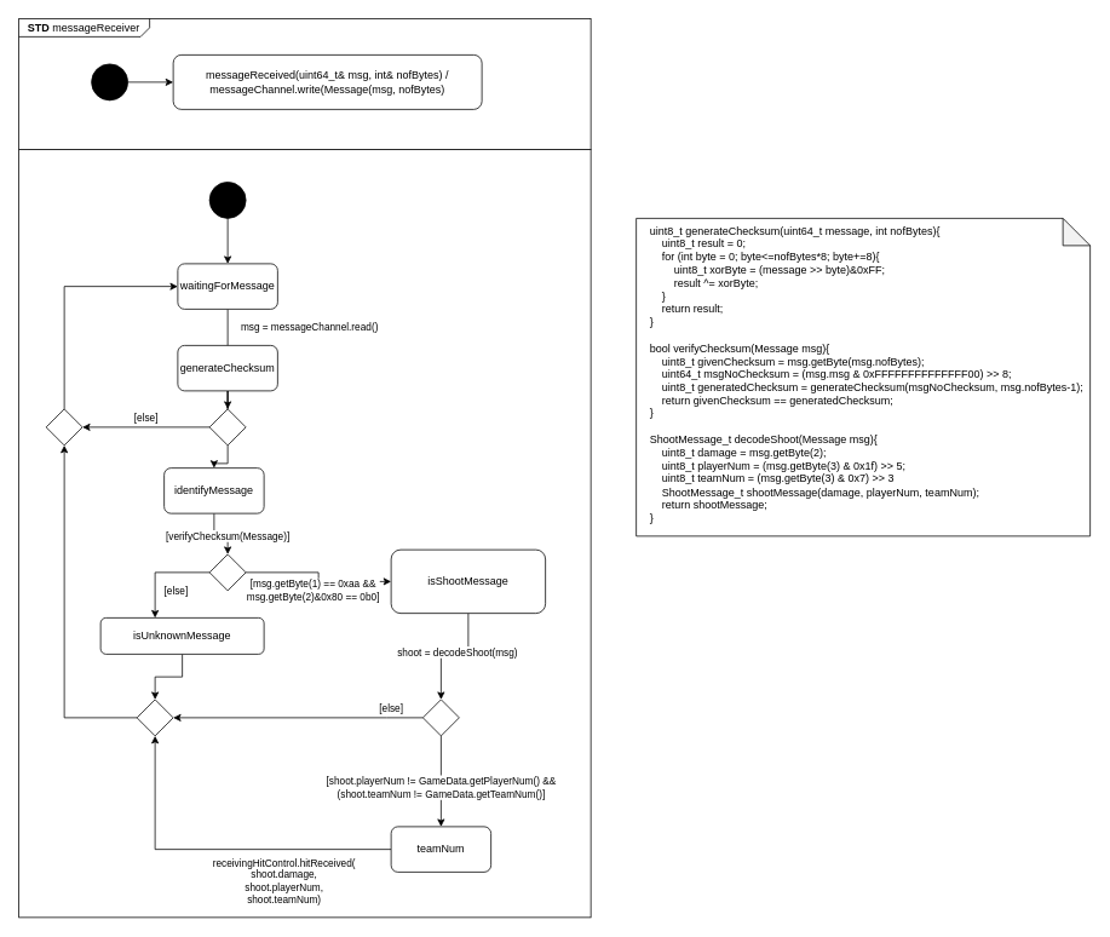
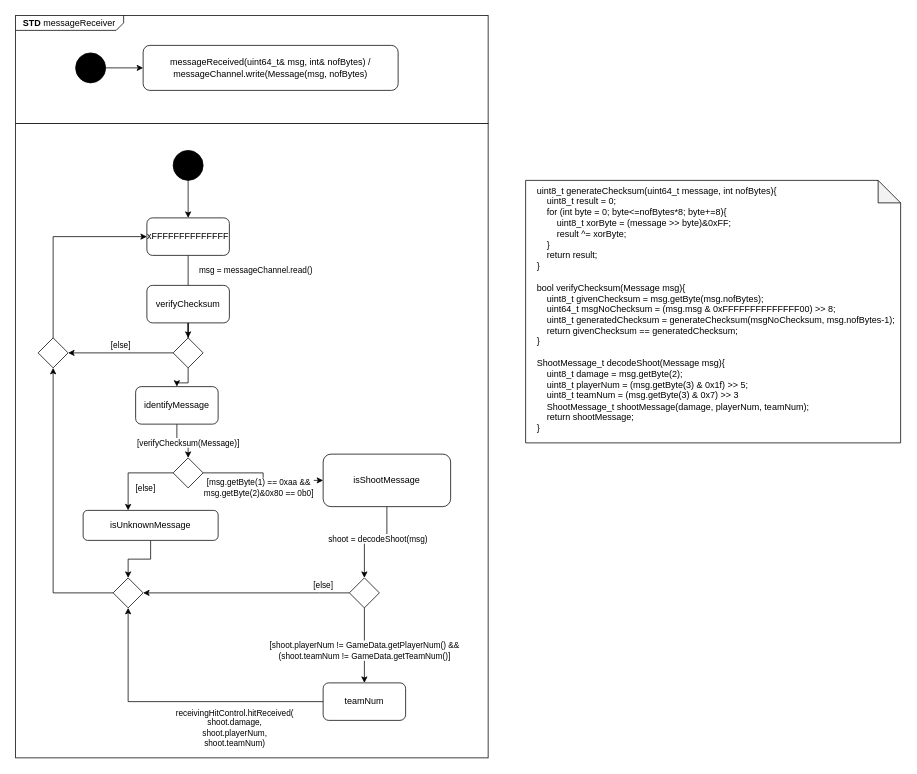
  <mxCell id="0" />
  <mxCell id="1" parent="0" />
  <mxCell id="2" value="" style="group" parent="1" vertex="1" connectable="0"><mxGeometry x="20" y="20" width="630" height="990" as="geometry" /></mxCell>
  <mxCell id="3" value="" style="rounded=0;whiteSpace=wrap;html=1;" parent="2" vertex="1"><mxGeometry y="144.175" width="630" height="845.825" as="geometry" /></mxCell>
  <mxCell id="4" value="&lt;p style=&quot;margin:0px;margin-top:4px;margin-left:10px;text-align:left;&quot;&gt;&lt;b&gt;STD &lt;/b&gt;messageReceiver&lt;/p&gt;" style="html=1;shape=mxgraph.sysml.package;html=1;overflow=fill;whiteSpace=wrap;labelX=144.34;" parent="2" vertex="1"><mxGeometry width="630" height="144.175" as="geometry" /></mxCell>
  <mxCell id="5" style="edgeStyle=orthogonalEdgeStyle;rounded=0;orthogonalLoop=1;jettySize=auto;html=1;" parent="1" source="6" target="8" edge="1"><mxGeometry relative="1" as="geometry" /></mxCell>
  <mxCell id="6" value="" style="shape=ellipse;html=1;fillColor=strokeColor;fontSize=18;fontColor=#ffffff;" parent="1" vertex="1"><mxGeometry x="230" y="200" width="40" height="40" as="geometry" /></mxCell>
  <mxCell id="7" value="msg = messageChannel.read()" style="edgeStyle=orthogonalEdgeStyle;rounded=0;orthogonalLoop=1;jettySize=auto;html=1;endArrow=none;" parent="1" source="8" target="29" edge="1"><mxGeometry y="90" relative="1" as="geometry"><mxPoint x="250" y="390" as="targetPoint" /><mxPoint as="offset" /></mxGeometry></mxCell>
- <mxCell id="8" value="waitingForMessage" style="shape=rect;rounded=1;html=1;whiteSpace=wrap;align=center;" parent="1" vertex="1"><mxGeometry x="195" y="290" width="110" height="50" as="geometry" /></mxCell>
+ <mxCell id="8" value="xFFFFFFFFFFFFFF" style="shape=rect;rounded=1;html=1;whiteSpace=wrap;align=center;" parent="1" vertex="1"><mxGeometry x="195" y="290" width="110" height="50" as="geometry" /></mxCell>
  <mxCell id="9" value="messageReceived(uint64_t&amp;amp; msg, int&amp;amp; nofBytes) / messageChannel.write(Message(msg, nofBytes)" style="shape=rect;rounded=1;html=1;whiteSpace=wrap;align=center;" parent="1" vertex="1"><mxGeometry x="190" y="60" width="340" height="60" as="geometry" /></mxCell>
  <mxCell id="10" style="edgeStyle=orthogonalEdgeStyle;rounded=0;orthogonalLoop=1;jettySize=auto;html=1;" parent="1" source="11" target="9" edge="1"><mxGeometry relative="1" as="geometry" /></mxCell>
  <mxCell id="11" value="" style="shape=ellipse;html=1;fillColor=strokeColor;fontSize=18;fontColor=#ffffff;" parent="1" vertex="1"><mxGeometry x="100" y="70" width="40" height="40" as="geometry" /></mxCell>
  <mxCell id="12" style="edgeStyle=orthogonalEdgeStyle;rounded=0;orthogonalLoop=1;jettySize=auto;html=1;" parent="1" source="13" target="16" edge="1"><mxGeometry relative="1" as="geometry" /></mxCell>
  <mxCell id="13" value="identifyMessage" style="shape=rect;rounded=1;html=1;whiteSpace=wrap;align=center;" parent="1" vertex="1"><mxGeometry x="180" y="515" width="110" height="50" as="geometry" /></mxCell>
  <mxCell id="14" value="[else]" style="edgeStyle=orthogonalEdgeStyle;rounded=0;orthogonalLoop=1;jettySize=auto;html=1;" parent="1" source="16" target="20" edge="1"><mxGeometry x="-0.333" y="20" relative="1" as="geometry"><mxPoint x="110" y="630" as="targetPoint" /><Array as="points"><mxPoint x="170" y="630" /></Array><mxPoint as="offset" /></mxGeometry></mxCell>
  <mxCell id="15" value="[msg.getByte(1) == 0xaa &amp;amp;&amp;amp; &lt;br&gt;msg.getByte(2)&amp;amp;0x80 == 0b0]" style="edgeStyle=orthogonalEdgeStyle;rounded=0;orthogonalLoop=1;jettySize=auto;html=1;" parent="1" source="16" edge="1" target="18"><mxGeometry x="-0.125" y="-20" relative="1" as="geometry"><mxPoint x="400" y="630" as="targetPoint" /><mxPoint as="offset" /></mxGeometry></mxCell>
  <mxCell id="16" value="" style="rhombus;whiteSpace=wrap;html=1;" parent="1" vertex="1"><mxGeometry x="230" y="610" width="40" height="40" as="geometry" /></mxCell>
  <mxCell id="17" value="shoot = decodeShoot(msg)" style="edgeStyle=orthogonalEdgeStyle;rounded=0;orthogonalLoop=1;jettySize=auto;html=1;" parent="1" source="18" target="25" edge="1"><mxGeometry x="-0.043" y="-5" relative="1" as="geometry"><mxPoint as="offset" /></mxGeometry></mxCell>
  <mxCell id="18" value="isShootMessage" style="shape=rect;rounded=1;html=1;whiteSpace=wrap;align=center;" parent="1" vertex="1"><mxGeometry x="430" y="605" width="170" height="70" as="geometry" /></mxCell>
  <mxCell id="19" style="edgeStyle=orthogonalEdgeStyle;rounded=0;orthogonalLoop=1;jettySize=auto;html=1;" parent="1" source="20" target="22" edge="1"><mxGeometry relative="1" as="geometry" /></mxCell>
  <mxCell id="20" value="isUnknownMessage" style="shape=rect;rounded=1;html=1;whiteSpace=wrap;align=center;" parent="1" vertex="1"><mxGeometry x="110" y="680" width="180" height="40" as="geometry" /></mxCell>
  <mxCell id="21" style="edgeStyle=orthogonalEdgeStyle;rounded=0;orthogonalLoop=1;jettySize=auto;html=1;" parent="1" source="22" target="32" edge="1"><mxGeometry relative="1" as="geometry"><mxPoint x="70" y="520" as="targetPoint" /><Array as="points"><mxPoint x="70" y="790" /></Array></mxGeometry></mxCell>
  <mxCell id="22" value="" style="rhombus;whiteSpace=wrap;html=1;" parent="1" vertex="1"><mxGeometry x="150" y="770" width="40" height="40" as="geometry" /></mxCell>
  <mxCell id="23" value="[shoot.playerNum != GameData.getPlayerNum() &amp;amp;&amp;amp; &lt;br&gt;(shoot.teamNum != GameData.getTeamNum()]" style="edgeStyle=orthogonalEdgeStyle;rounded=0;orthogonalLoop=1;jettySize=auto;html=1;" parent="1" source="25" target="27" edge="1"><mxGeometry x="0.543" y="-20" relative="1" as="geometry"><mxPoint x="380" y="710" as="targetPoint" /><Array as="points"><mxPoint x="485" y="880" /><mxPoint x="485" y="880" /></Array><mxPoint x="20" y="-20" as="offset" /></mxGeometry></mxCell>
  <mxCell id="24" value="[else]" style="edgeStyle=orthogonalEdgeStyle;rounded=0;orthogonalLoop=1;jettySize=auto;html=1;" parent="1" source="25" target="22" edge="1"><mxGeometry x="-0.746" y="-10" relative="1" as="geometry"><Array as="points"><mxPoint x="425" y="790" /></Array><mxPoint as="offset" /></mxGeometry></mxCell>
  <mxCell id="25" value="" style="rhombus;whiteSpace=wrap;html=1;" parent="1" vertex="1"><mxGeometry x="465" y="770" width="40" height="40" as="geometry" /></mxCell>
  <mxCell id="26" value="receivingHitControl.hitReceived(&lt;br&gt;shoot.damage,&lt;br&gt;shoot.playerNum,&lt;br&gt;shoot.teamNum)" style="edgeStyle=orthogonalEdgeStyle;rounded=0;orthogonalLoop=1;jettySize=auto;html=1;" parent="1" source="27" target="22" edge="1"><mxGeometry x="-0.385" y="35" relative="1" as="geometry"><mxPoint as="offset" /></mxGeometry></mxCell>
  <mxCell id="27" value="teamNum" style="shape=rect;rounded=1;html=1;whiteSpace=wrap;align=center;" parent="1" vertex="1"><mxGeometry x="430" y="910" width="110" height="50" as="geometry" /></mxCell>
  <mxCell id="28" style="edgeStyle=orthogonalEdgeStyle;rounded=0;orthogonalLoop=1;jettySize=auto;html=1;" parent="1" source="29" target="35" edge="1"><mxGeometry relative="1" as="geometry" /></mxCell>
- <mxCell id="29" value="generateChecksum" style="shape=rect;rounded=1;html=1;whiteSpace=wrap;align=center;" parent="1" vertex="1"><mxGeometry x="195" y="380" width="110" height="50" as="geometry" /></mxCell>
+ <mxCell id="29" value="verifyChecksum" style="shape=rect;rounded=1;html=1;whiteSpace=wrap;align=center;" parent="1" vertex="1"><mxGeometry x="195" y="380" width="110" height="50" as="geometry" /></mxCell>
  <mxCell id="30" value="&lt;div&gt;&amp;nbsp; &amp;nbsp; uint8_t generateChecksum(uint64_t message, int nofBytes){&lt;/div&gt;&lt;div&gt;&amp;nbsp; &amp;nbsp; &amp;nbsp; &amp;nbsp; uint8_t result = 0;&lt;/div&gt;&lt;div&gt;&amp;nbsp; &amp;nbsp; &amp;nbsp; &amp;nbsp; for (int byte = 0; byte&amp;lt;=nofBytes*8; byte+=8){&lt;/div&gt;&lt;div&gt;&amp;nbsp; &amp;nbsp; &amp;nbsp; &amp;nbsp; &amp;nbsp; &amp;nbsp; uint8_t xorByte = (message &amp;gt;&amp;gt; byte)&amp;amp;0xFF;&lt;/div&gt;&lt;div&gt;&amp;nbsp; &amp;nbsp; &amp;nbsp; &amp;nbsp; &amp;nbsp; &amp;nbsp; result ^= xorByte;&lt;/div&gt;&lt;div&gt;&amp;nbsp; &amp;nbsp; &amp;nbsp; &amp;nbsp; }&lt;/div&gt;&lt;div&gt;&amp;nbsp; &amp;nbsp; &amp;nbsp; &amp;nbsp; return result;&lt;/div&gt;&lt;div style=&quot;&quot;&gt;&amp;nbsp; &amp;nbsp; }&lt;/div&gt;&lt;div style=&quot;&quot;&gt;&lt;br&gt;&lt;/div&gt;&lt;div style=&quot;&quot;&gt;&lt;div&gt;&lt;div&gt;&amp;nbsp; &amp;nbsp; bool verifyChecksum(Message msg){&lt;/div&gt;&lt;div&gt;&amp;nbsp; &amp;nbsp; &amp;nbsp; &amp;nbsp; uint8_t givenChecksum = msg.getByte(msg.nofBytes);&lt;/div&gt;&lt;div&gt;&amp;nbsp; &amp;nbsp; &amp;nbsp; &amp;nbsp; uint64_t msgNoChecksum = (msg.msg &amp;amp; 0xFFFFFFFFFFFFFF00) &amp;gt;&amp;gt; 8;&lt;/div&gt;&lt;div&gt;&amp;nbsp; &amp;nbsp; &amp;nbsp; &amp;nbsp; uint8_t generatedChecksum = generateChecksum(msgNoChecksum, msg.nofBytes-1);&lt;/div&gt;&lt;div&gt;&amp;nbsp; &amp;nbsp; &amp;nbsp; &amp;nbsp; return givenChecksum == generatedChecksum;&lt;/div&gt;&lt;div&gt;&amp;nbsp; &amp;nbsp; }&lt;/div&gt;&lt;/div&gt;&lt;div&gt;&lt;br&gt;&lt;/div&gt;&lt;div&gt;&lt;div&gt;&amp;nbsp; &amp;nbsp; ShootMessage_t decodeShoot(Message msg){&lt;/div&gt;&lt;div&gt;&amp;nbsp; &amp;nbsp; &amp;nbsp; &amp;nbsp; uint8_t damage = msg.getByte(2);&lt;/div&gt;&lt;div&gt;&amp;nbsp; &amp;nbsp; &amp;nbsp; &amp;nbsp; uint8_t playerNum = (msg.getByte(3) &amp;amp; 0x1f) &amp;gt;&amp;gt; 5;&lt;/div&gt;&lt;div&gt;&amp;nbsp; &amp;nbsp; &amp;nbsp; &amp;nbsp; uint8_t teamNum = (msg.getByte(3) &amp;amp; 0x7) &amp;gt;&amp;gt; 3&lt;/div&gt;&lt;div&gt;&amp;nbsp; &amp;nbsp; &amp;nbsp; &amp;nbsp; ShootMessage_t shootMessage(damage, playerNum, teamNum);&lt;/div&gt;&lt;div&gt;&amp;nbsp; &amp;nbsp; &amp;nbsp; &amp;nbsp; return shootMessage;&lt;/div&gt;&lt;div&gt;&amp;nbsp; &amp;nbsp; }&lt;/div&gt;&lt;/div&gt;&lt;/div&gt;" style="shape=note;whiteSpace=wrap;html=1;backgroundOutline=1;darkOpacity=0.05;align=left;horizontal=1;verticalAlign=top;" parent="1" vertex="1"><mxGeometry x="700" y="240" width="500" height="350" as="geometry" /></mxCell>
  <mxCell id="31" style="edgeStyle=orthogonalEdgeStyle;rounded=0;orthogonalLoop=1;jettySize=auto;html=1;" parent="1" source="32" target="8" edge="1"><mxGeometry relative="1" as="geometry"><Array as="points"><mxPoint x="70" y="315" /></Array></mxGeometry></mxCell>
  <mxCell id="32" value="" style="rhombus;whiteSpace=wrap;html=1;" parent="1" vertex="1"><mxGeometry x="50" y="450" width="40" height="40" as="geometry" /></mxCell>
  <mxCell id="33" value="[else]" style="edgeStyle=orthogonalEdgeStyle;rounded=0;orthogonalLoop=1;jettySize=auto;html=1;" parent="1" source="35" target="32" edge="1"><mxGeometry y="-10" relative="1" as="geometry"><mxPoint as="offset" /></mxGeometry></mxCell>
  <mxCell id="34" value="[verifyChecksum(Message)]" style="edgeStyle=orthogonalEdgeStyle;rounded=0;orthogonalLoop=1;jettySize=auto;html=1;" parent="1" source="35" target="13" edge="1"><mxGeometry y="80" relative="1" as="geometry"><mxPoint as="offset" /></mxGeometry></mxCell>
  <mxCell id="35" value="" style="rhombus;whiteSpace=wrap;html=1;" parent="1" vertex="1"><mxGeometry x="230" y="450" width="40" height="40" as="geometry" /></mxCell>
